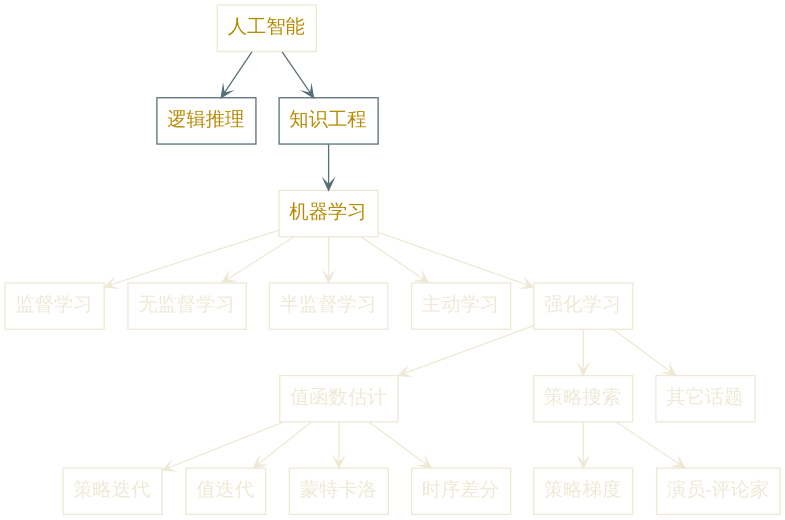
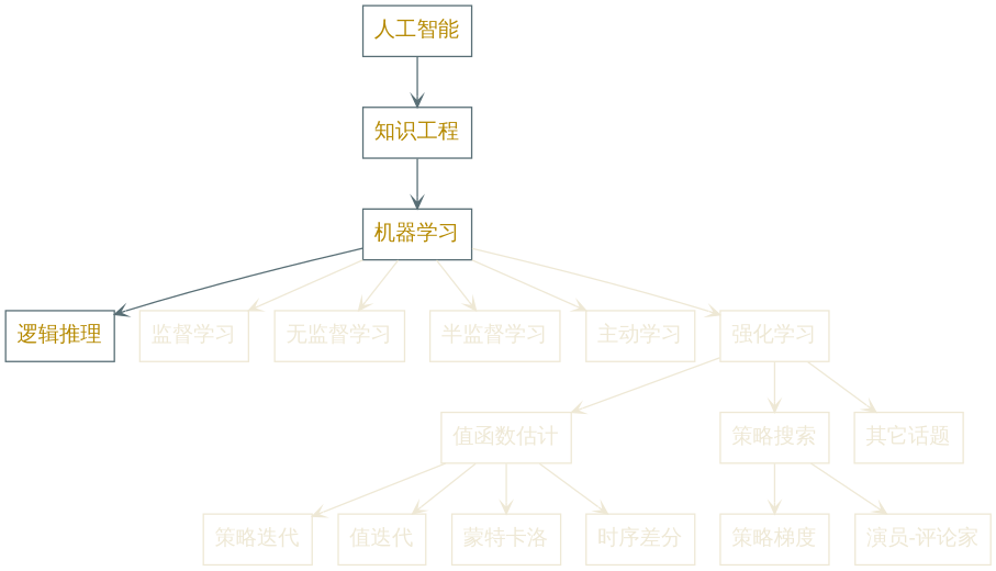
  digraph {
    rankdir=TB
    node [color="#eee8d5" fontcolor="#eee8d5" fontname="EBG, fzlz" fontsize=15 shape=box]
    edge [arrowhead=vee arrowsize=0.8 color="#eee8d5" fontcolor="#268bd2"]
-   "人工智能" [fontcolor="#b58900"]
+   "人工智能" [color="#586e75" fontcolor="#b58900"]
    "逻辑推理" [color="#586e75" fontcolor="#b58900"]
    "知识工程" [color="#586e75" fontcolor="#b58900"]
-   "机器学习" [fontcolor="#b58900"]
+   "机器学习" [color="#586e75" fontcolor="#b58900"]
    "监督学习"
    "无监督学习"
    "半监督学习"
    "主动学习"
    "强化学习"
    "值函数估计"
    "策略搜索"
    "其它话题"
    "策略迭代"
    "值迭代"
    "蒙特卡洛"
    "时序差分"
    "策略梯度"
    "演员-评论家"
-   "人工智能" -> "逻辑推理" [color="#586e75"]
+   "机器学习" -> "逻辑推理" [color="#586e75"]
    "人工智能" -> "知识工程" [color="#586e75"]
    "知识工程" -> "机器学习" [color="#586e75"]
    "机器学习" -> "监督学习"
    "机器学习" -> "无监督学习"
    "机器学习" -> "半监督学习"
    "机器学习" -> "主动学习"
    "机器学习" -> "强化学习"
    "强化学习" -> "值函数估计"
    "强化学习" -> "策略搜索"
    "强化学习" -> "其它话题"
    "值函数估计" -> "策略迭代"
    "值函数估计" -> "值迭代"
    "值函数估计" -> "蒙特卡洛"
    "值函数估计" -> "时序差分"
    "策略搜索" -> "策略梯度"
    "策略搜索" -> "演员-评论家"
  }
